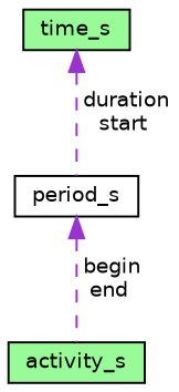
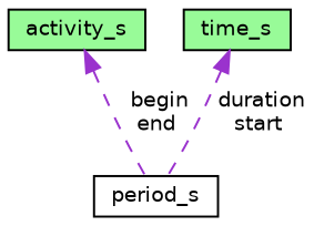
  digraph {
    node [color=black fillcolor=palegreen fontname=Helvetica fontsize=10 shape=record style=filled]
    edge [color=darkorchid3 dir=back fontname=Helvetica fontsize=10 labelfontname=Helvetica labelfontsize=10 style=dashed]
    n1 [fontcolor=black height=0.2 label=activity_s width=0.4]
    n2 [height=0.2 label=time_s width=0.4]
    n3 [fillcolor=white height=0.2 label=period_s width=0.4]
    n2 -> n3 [label=" duration\nstart"]
-   n3 -> n1 [label=" begin\nend"]
+   n1 -> n3 [label=" begin\nend"]
  }
